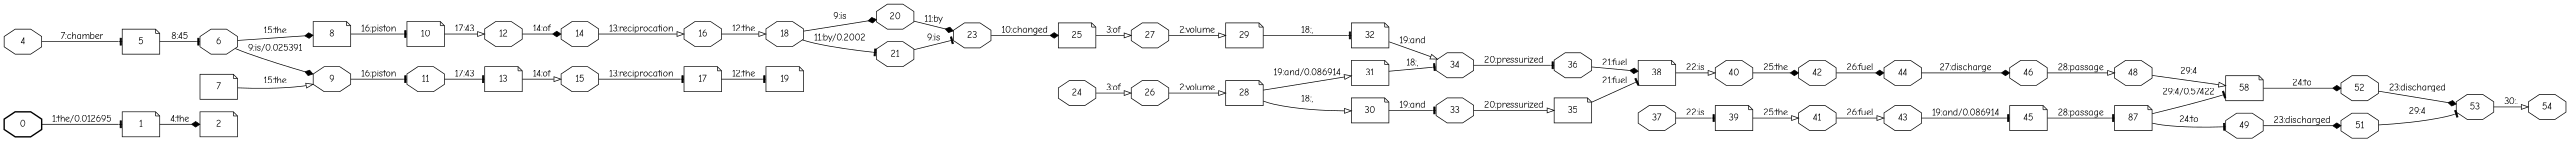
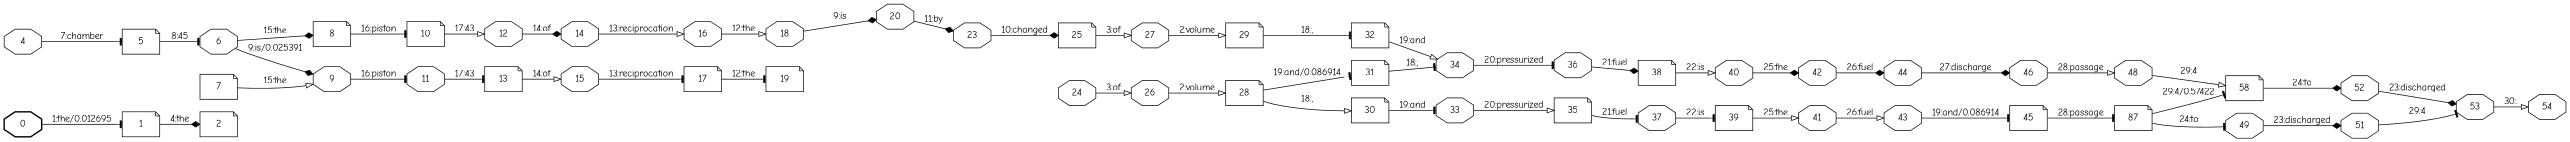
  digraph {
    fontname="Comic Neue"
    nodesep=0.25
    rankdir=LR
    ranksep=0.4
    node [fontname="Comic Neue" fontsize=14 shape=octagon style=solid]
    edge [arrowhead=tee fontname="Comic Neue" fontsize=14]
    n1 [label=0 style=bold]
    n2 [label=1 shape=note]
    n3 [label=2 shape=note]
    n4 [label=4]
    n5 [label=5 shape=note]
    n6 [label=6]
    n7 [label=8 shape=note]
    n8 [label=9]
    n9 [label=10 shape=note]
    n10 [label=7 shape=note]
    n11 [label=12]
    n12 [label=11]
    n13 [label=13 shape=note]
    n14 [label=14]
    n15 [label=15]
    n16 [label=16]
    n17 [label=17 shape=note]
    n18 [label=18]
    n19 [label=19 shape=note]
    n20 [label=20]
-   n21 [label=21]
    n22 [label=23]
    n23 [label=25 shape=note]
    n24 [label=24]
    n25 [label=26]
    n26 [label=27]
    n27 [label=28 shape=note]
    n28 [label=29 shape=note]
    n29 [label=30 shape=note]
    n30 [label=31 shape=note]
    n31 [label=32 shape=note]
    n32 [label=33]
    n33 [label=34]
    n34 [label=35 shape=note]
    n35 [label=36]
    n36 [label=37]
    n37 [label=38 shape=note]
    n38 [label=39 shape=note]
    n39 [label=40]
    n40 [label=41]
    n41 [label=42]
    n42 [label=43]
    n43 [label=44]
    n44 [label=45 shape=note]
    n45 [label=46]
    n46 [label=87 shape=note]
    n47 [label=48]
    n48 [label=49]
    n49 [label=58 shape=note]
    n50 [label=51]
    n51 [label=52]
    n52 [label=53]
    n53 [label=54]
    n1 -> n2 [label="1:the/0.012695"]
    n2 -> n3 [arrowhead=diamond label="4:the"]
    n4 -> n5 [label="7:chamber"]
    n5 -> n6 [label="8:45"]
    n6 -> n7 [arrowhead=diamond label="15:the"]
    n6 -> n8 [arrowhead=diamond label="9:is/0.025391"]
    n7 -> n9 [label="16:piston"]
    n8 -> n12 [label="16:piston"]
    n9 -> n11 [arrowhead=onormal label="17:43"]
    n10 -> n8 [arrowhead=onormal label="15:the"]
    n11 -> n14 [arrowhead=diamond label="14:of"]
    n12 -> n13 [label="17:43"]
    n13 -> n15 [arrowhead=onormal label="14:of"]
    n14 -> n16 [arrowhead=onormal label="13:reciprocation"]
    n15 -> n17 [label="13:reciprocation"]
    n16 -> n18 [arrowhead=onormal label="12:the"]
    n17 -> n19 [label="12:the"]
    n18 -> n20 [arrowhead=diamond label="9:is"]
-   n18 -> n21 [label="11:by/0.2002"]
    n20 -> n22 [arrowhead=diamond label="11:by"]
-   n21 -> n22 [label="9:is"]
    n22 -> n23 [arrowhead=diamond label="10:changed"]
    n23 -> n26 [arrowhead=onormal label="3:of"]
    n24 -> n25 [arrowhead=onormal label="3:of"]
    n25 -> n27 [arrowhead=onormal label="2:volume"]
    n26 -> n28 [arrowhead=onormal label="2:volume"]
    n27 -> n29 [arrowhead=onormal label="18:,"]
-   n27 -> n30 [arrowhead=onormal label="19:and/0.086914"]
+   n27 -> n30 [label="19:and/0.086914"]
    n28 -> n31 [label="18:,"]
    n29 -> n32 [label="19:and"]
    n30 -> n33 [label="18:,"]
    n31 -> n33 [arrowhead=onormal label="19:and"]
    n32 -> n34 [arrowhead=onormal label="20:pressurized"]
    n33 -> n35 [label="20:pressurized"]
-   n34 -> n37 [label="21:fuel"]
+   n34 -> n36 [label="21:fuel"]
    n35 -> n37 [arrowhead=diamond label="21:fuel"]
    n36 -> n38 [label="22:is"]
    n37 -> n39 [arrowhead=onormal label="22:is"]
    n38 -> n40 [arrowhead=onormal label="25:the"]
    n39 -> n41 [arrowhead=diamond label="25:the"]
    n40 -> n42 [arrowhead=onormal label="26:fuel"]
    n41 -> n43 [arrowhead=diamond label="26:fuel"]
    n42 -> n44 [label="19:and/0.086914"]
    n43 -> n45 [arrowhead=diamond label="27:discharge"]
    n44 -> n46 [label="28:passage"]
    n45 -> n47 [arrowhead=onormal label="28:passage"]
    n46 -> n48 [label="24:to"]
    n46 -> n49 [label="29:4/0.57422"]
    n47 -> n49 [arrowhead=onormal label="29:4"]
    n48 -> n50 [arrowhead=diamond label="23:discharged"]
    n49 -> n51 [arrowhead=diamond label="24:to"]
    n50 -> n52 [label="29:4"]
    n51 -> n52 [arrowhead=diamond label="23:discharged"]
    n52 -> n53 [arrowhead=onormal label="30:."]
  }
